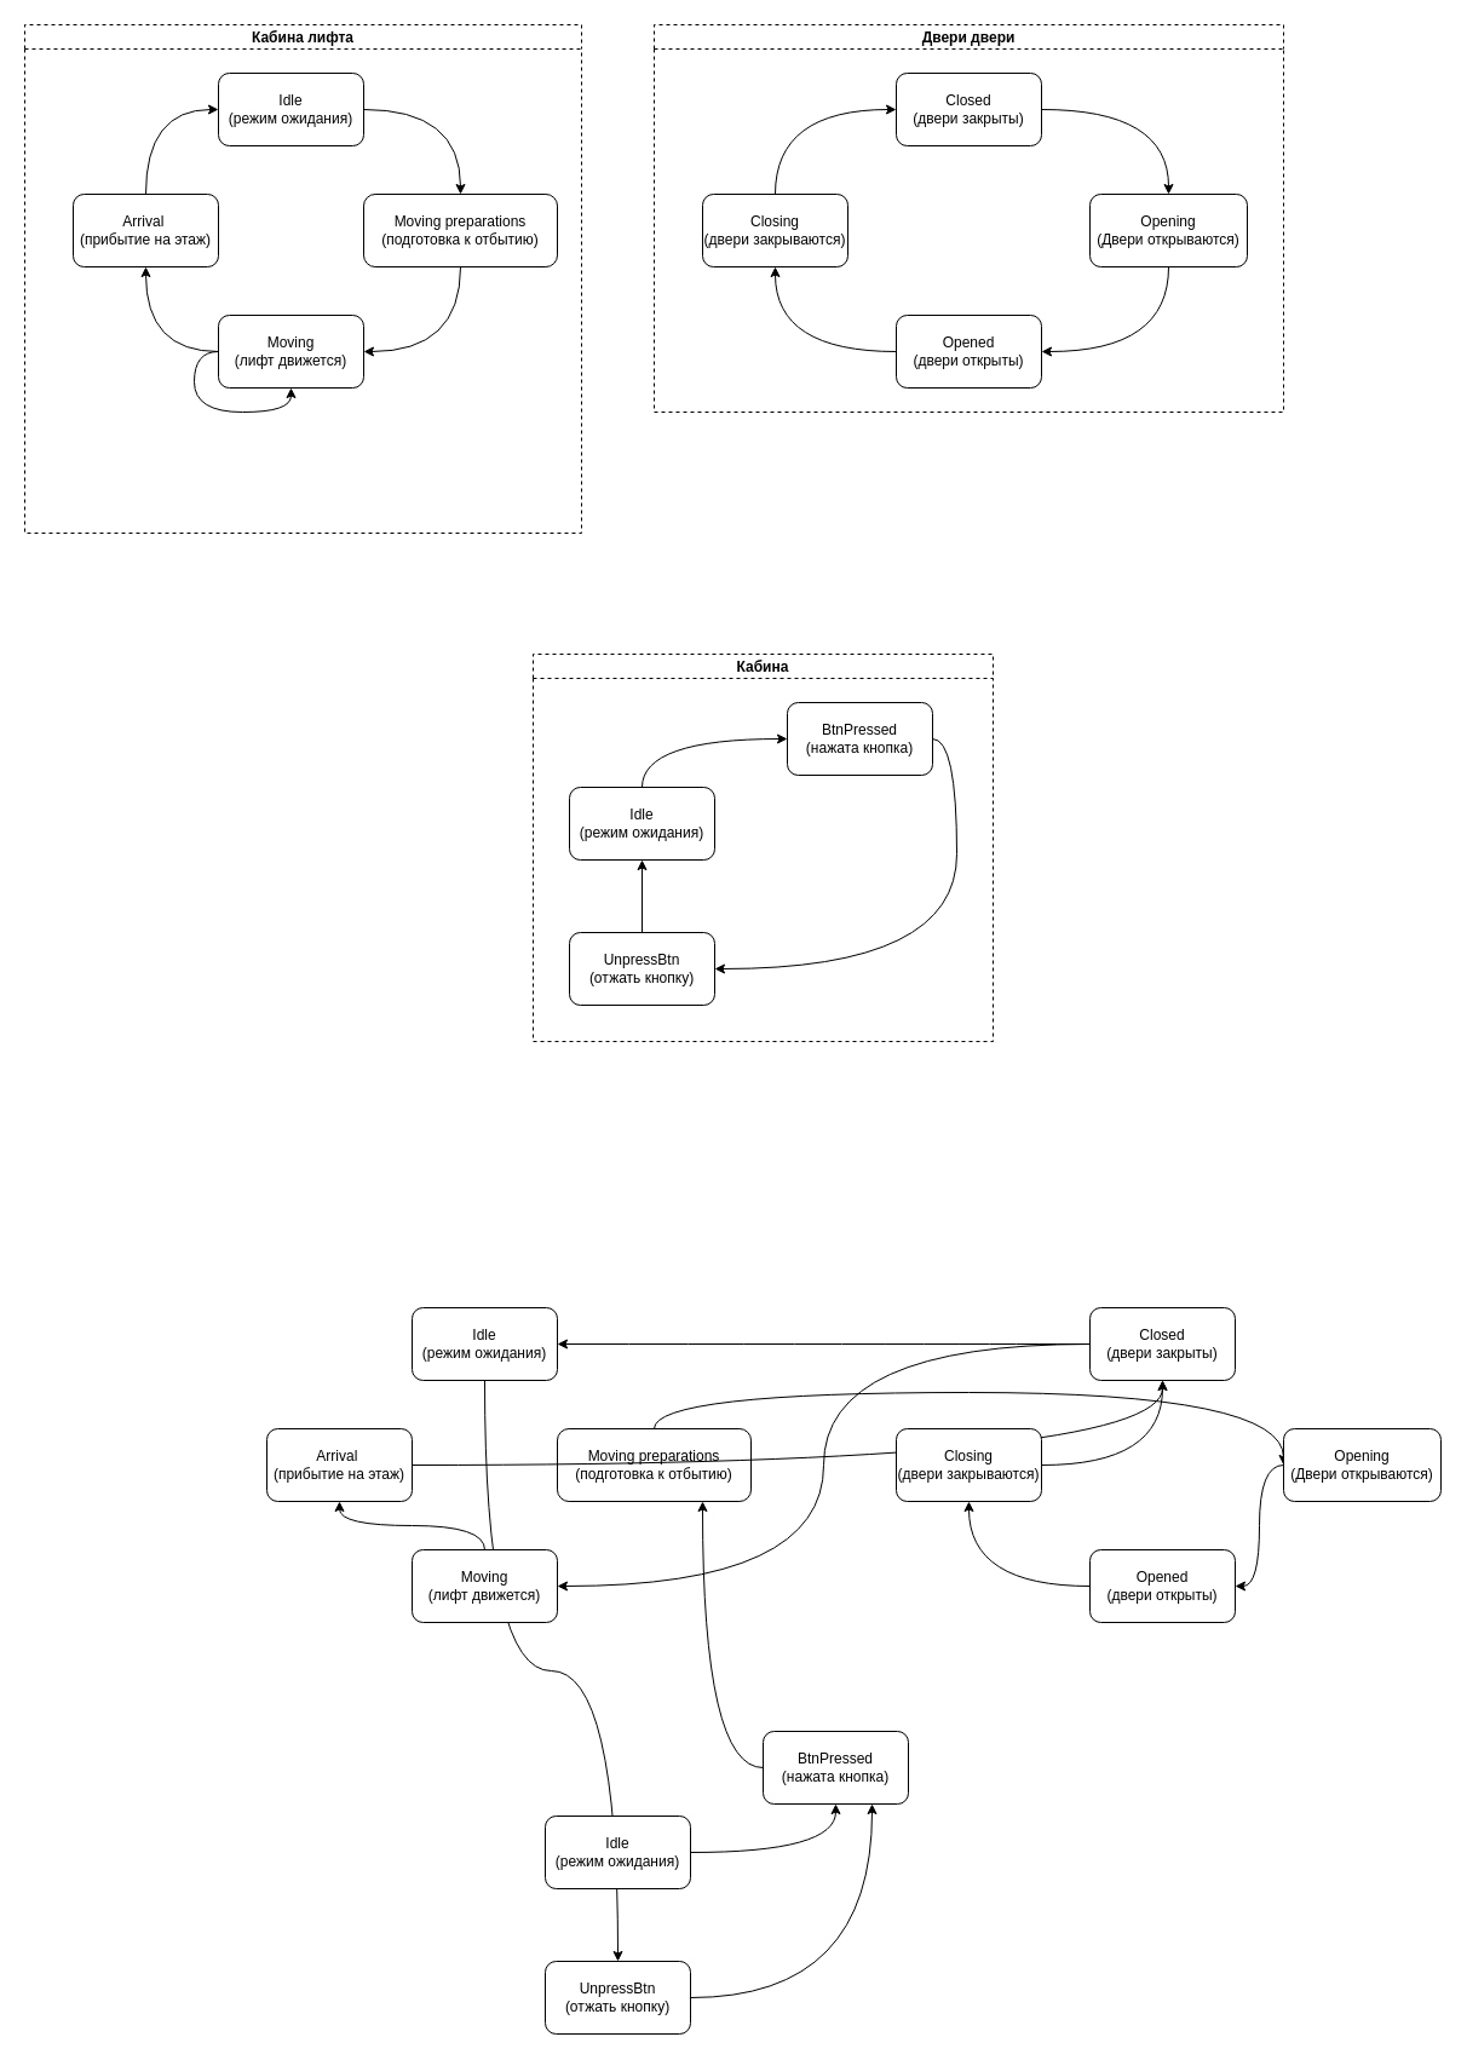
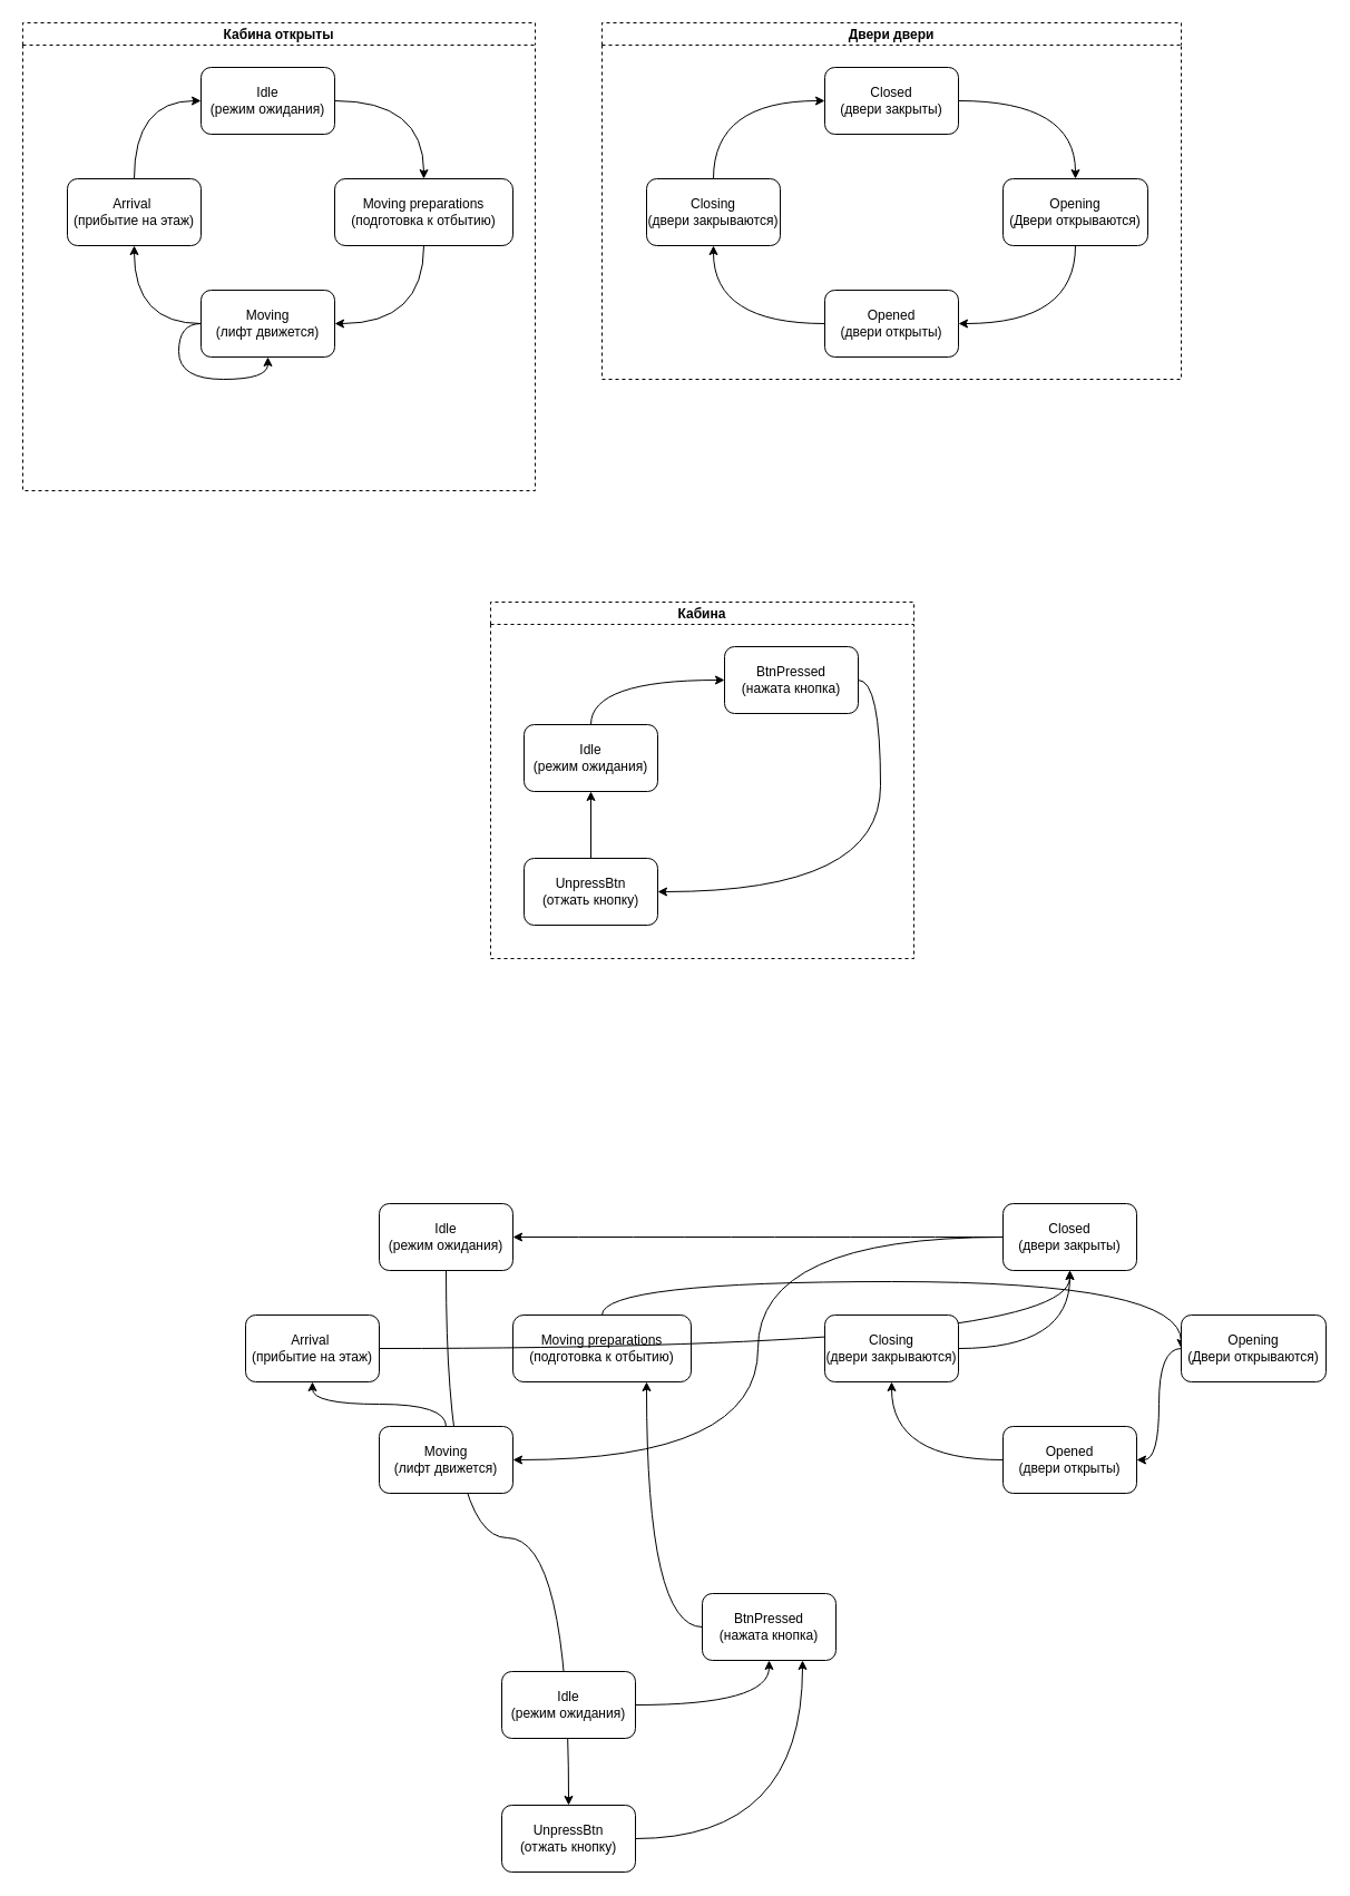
  <mxCell id="0" />
  <mxCell id="1" parent="0" />
  <mxCell id="2" style="edgeStyle=orthogonalEdgeStyle;rounded=0;orthogonalLoop=1;jettySize=auto;html=1;entryX=0.5;entryY=0;entryDx=0;entryDy=0;curved=1;" parent="1" source="3" target="5" edge="1"><mxGeometry relative="1" as="geometry"><Array as="points"><mxPoint x="380" y="90" /></Array></mxGeometry></mxCell>
  <mxCell id="3" value="Idle&lt;br&gt;(режим ожидания)" style="rounded=1;whiteSpace=wrap;html=1;" parent="1" vertex="1"><mxGeometry x="180" y="60" width="120" height="60" as="geometry" /></mxCell>
  <mxCell id="4" style="edgeStyle=orthogonalEdgeStyle;rounded=0;orthogonalLoop=1;jettySize=auto;html=1;entryX=1;entryY=0.5;entryDx=0;entryDy=0;curved=1;" parent="1" source="5" target="7" edge="1"><mxGeometry relative="1" as="geometry" /></mxCell>
  <mxCell id="5" value="Moving preparations&lt;br&gt;(подготовка к отбытию)" style="rounded=1;whiteSpace=wrap;html=1;arcSize=16;" parent="1" vertex="1"><mxGeometry x="300" y="160" width="160" height="60" as="geometry" /></mxCell>
  <mxCell id="6" style="edgeStyle=orthogonalEdgeStyle;rounded=0;orthogonalLoop=1;jettySize=auto;html=1;entryX=0.5;entryY=1;entryDx=0;entryDy=0;curved=1;" parent="1" source="7" target="9" edge="1"><mxGeometry relative="1" as="geometry"><Array as="points"><mxPoint x="120" y="290" /></Array></mxGeometry></mxCell>
  <mxCell id="7" value="Moving&lt;br&gt;(лифт движется)" style="rounded=1;whiteSpace=wrap;html=1;" parent="1" vertex="1"><mxGeometry x="180" y="260" width="120" height="60" as="geometry" /></mxCell>
  <mxCell id="8" style="edgeStyle=orthogonalEdgeStyle;rounded=0;orthogonalLoop=1;jettySize=auto;html=1;entryX=0;entryY=0.5;entryDx=0;entryDy=0;curved=1;" parent="1" source="9" target="3" edge="1"><mxGeometry relative="1" as="geometry" /></mxCell>
  <mxCell id="9" value="Arrival&amp;nbsp;&lt;br&gt;(прибытие на этаж)" style="rounded=1;whiteSpace=wrap;html=1;" parent="1" vertex="1"><mxGeometry x="60" y="160" width="120" height="60" as="geometry" /></mxCell>
- <mxCell id="10" value="Кабина лифта" style="swimlane;startSize=20;dashed=1;" parent="1" vertex="1"><mxGeometry x="20" y="20" width="460" height="420" as="geometry" /></mxCell>
+ <mxCell id="10" value="Кабина открыты" style="swimlane;startSize=20;dashed=1;" parent="1" vertex="1"><mxGeometry x="20" y="20" width="460" height="420" as="geometry" /></mxCell>
  <mxCell id="11" style="edgeStyle=orthogonalEdgeStyle;rounded=0;orthogonalLoop=1;jettySize=auto;html=1;curved=1;" parent="1" source="12" target="14" edge="1"><mxGeometry relative="1" as="geometry" /></mxCell>
  <mxCell id="12" value="Closed&lt;br&gt;(двери закрыты)" style="rounded=1;whiteSpace=wrap;html=1;" parent="1" vertex="1"><mxGeometry x="740" y="60" width="120" height="60" as="geometry" /></mxCell>
  <mxCell id="13" style="edgeStyle=orthogonalEdgeStyle;rounded=0;orthogonalLoop=1;jettySize=auto;html=1;entryX=1;entryY=0.5;entryDx=0;entryDy=0;curved=1;" parent="1" source="14" target="16" edge="1"><mxGeometry relative="1" as="geometry"><Array as="points"><mxPoint x="965" y="290" /></Array></mxGeometry></mxCell>
  <mxCell id="14" value="Opening&lt;br&gt;(Двери открываются)" style="rounded=1;whiteSpace=wrap;html=1;" parent="1" vertex="1"><mxGeometry x="900" y="160" width="130" height="60" as="geometry" /></mxCell>
  <mxCell id="15" style="edgeStyle=orthogonalEdgeStyle;rounded=0;orthogonalLoop=1;jettySize=auto;html=1;entryX=0.5;entryY=1;entryDx=0;entryDy=0;curved=1;" parent="1" source="16" target="18" edge="1"><mxGeometry relative="1" as="geometry" /></mxCell>
  <mxCell id="16" value="Opened&lt;br&gt;(двери открыты)" style="rounded=1;whiteSpace=wrap;html=1;" parent="1" vertex="1"><mxGeometry x="740" y="260" width="120" height="60" as="geometry" /></mxCell>
  <mxCell id="17" style="edgeStyle=orthogonalEdgeStyle;rounded=0;orthogonalLoop=1;jettySize=auto;html=1;entryX=0;entryY=0.5;entryDx=0;entryDy=0;curved=1;" parent="1" source="18" target="12" edge="1"><mxGeometry relative="1" as="geometry"><Array as="points"><mxPoint x="640" y="90" /></Array></mxGeometry></mxCell>
  <mxCell id="18" value="Closing&lt;br&gt;(двери закрываются)" style="rounded=1;whiteSpace=wrap;html=1;" parent="1" vertex="1"><mxGeometry x="580" y="160" width="120" height="60" as="geometry" /></mxCell>
  <mxCell id="19" value="Двери двери" style="swimlane;startSize=20;dashed=1;" parent="1" vertex="1"><mxGeometry x="540" y="20" width="520" height="320" as="geometry" /></mxCell>
  <mxCell id="20" style="edgeStyle=orthogonalEdgeStyle;curved=1;rounded=0;orthogonalLoop=1;jettySize=auto;html=1;entryX=1;entryY=0.5;entryDx=0;entryDy=0;" parent="1" source="21" target="23" edge="1"><mxGeometry relative="1" as="geometry"><Array as="points"><mxPoint x="790" y="610" /><mxPoint x="790" y="800" /></Array></mxGeometry></mxCell>
  <mxCell id="21" value="BtnPressed&lt;br&gt;(нажата кнопка)" style="rounded=1;whiteSpace=wrap;html=1;" parent="1" vertex="1"><mxGeometry x="650" y="580" width="120" height="60" as="geometry" /></mxCell>
  <mxCell id="22" style="edgeStyle=orthogonalEdgeStyle;rounded=0;orthogonalLoop=1;jettySize=auto;html=1;entryX=0.5;entryY=1;entryDx=0;entryDy=0;" parent="1" source="23" target="25" edge="1"><mxGeometry relative="1" as="geometry" /></mxCell>
  <mxCell id="23" value="UnpressBtn&lt;br&gt;(отжать кнопку)" style="rounded=1;whiteSpace=wrap;html=1;" parent="1" vertex="1"><mxGeometry x="470" y="770" width="120" height="60" as="geometry" /></mxCell>
  <mxCell id="24" style="edgeStyle=orthogonalEdgeStyle;curved=1;rounded=0;orthogonalLoop=1;jettySize=auto;html=1;entryX=0;entryY=0.5;entryDx=0;entryDy=0;" parent="1" source="25" target="21" edge="1"><mxGeometry relative="1" as="geometry"><Array as="points"><mxPoint x="530" y="610" /></Array></mxGeometry></mxCell>
  <mxCell id="25" value="Idle&lt;br&gt;(режим ожидания)" style="rounded=1;whiteSpace=wrap;html=1;" parent="1" vertex="1"><mxGeometry x="470" y="650" width="120" height="60" as="geometry" /></mxCell>
  <mxCell id="26" value="Кабина" style="swimlane;startSize=20;dashed=1;" parent="1" vertex="1"><mxGeometry x="440" y="540" width="380" height="320" as="geometry" /></mxCell>
  <mxCell id="27" style="edgeStyle=orthogonalEdgeStyle;curved=1;rounded=0;orthogonalLoop=1;jettySize=auto;html=1;entryX=0.5;entryY=0;entryDx=0;entryDy=0;" parent="1" source="28" target="47" edge="1"><mxGeometry relative="1" as="geometry" /></mxCell>
  <mxCell id="28" value="Idle&lt;br&gt;(режим ожидания)" style="rounded=1;whiteSpace=wrap;html=1;" parent="1" vertex="1"><mxGeometry x="340" y="1080" width="120" height="60" as="geometry" /></mxCell>
  <mxCell id="29" style="edgeStyle=orthogonalEdgeStyle;curved=1;rounded=0;orthogonalLoop=1;jettySize=auto;html=1;entryX=0;entryY=0.5;entryDx=0;entryDy=0;" parent="1" source="30" target="39" edge="1"><mxGeometry relative="1" as="geometry"><Array as="points"><mxPoint x="540" y="1150" /><mxPoint x="1060" y="1150" /></Array></mxGeometry></mxCell>
  <mxCell id="30" value="Moving preparations&lt;br&gt;(подготовка к отбытию)" style="rounded=1;whiteSpace=wrap;html=1;arcSize=16;" parent="1" vertex="1"><mxGeometry x="460" y="1180" width="160" height="60" as="geometry" /></mxCell>
  <mxCell id="31" style="edgeStyle=orthogonalEdgeStyle;curved=1;rounded=0;orthogonalLoop=1;jettySize=auto;html=1;entryX=0.5;entryY=1;entryDx=0;entryDy=0;" parent="1" source="32" target="34" edge="1"><mxGeometry relative="1" as="geometry" /></mxCell>
  <mxCell id="32" value="Moving&lt;br&gt;(лифт движется)" style="rounded=1;whiteSpace=wrap;html=1;" parent="1" vertex="1"><mxGeometry x="340" y="1280" width="120" height="60" as="geometry" /></mxCell>
  <mxCell id="33" style="edgeStyle=orthogonalEdgeStyle;curved=1;rounded=0;orthogonalLoop=1;jettySize=auto;html=1;" parent="1" source="34" target="37" edge="1"><mxGeometry relative="1" as="geometry" /></mxCell>
  <mxCell id="34" value="Arrival&amp;nbsp;&lt;br&gt;(прибытие на этаж)" style="rounded=1;whiteSpace=wrap;html=1;" parent="1" vertex="1"><mxGeometry x="220" y="1180" width="120" height="60" as="geometry" /></mxCell>
  <mxCell id="35" style="edgeStyle=orthogonalEdgeStyle;curved=1;rounded=0;orthogonalLoop=1;jettySize=auto;html=1;entryX=1;entryY=0.5;entryDx=0;entryDy=0;" parent="1" source="37" target="32" edge="1"><mxGeometry relative="1" as="geometry" /></mxCell>
  <mxCell id="36" style="edgeStyle=orthogonalEdgeStyle;curved=1;rounded=0;orthogonalLoop=1;jettySize=auto;html=1;entryX=1;entryY=0.5;entryDx=0;entryDy=0;" parent="1" source="37" target="28" edge="1"><mxGeometry relative="1" as="geometry" /></mxCell>
  <mxCell id="37" value="Closed&lt;br&gt;(двери закрыты)" style="rounded=1;whiteSpace=wrap;html=1;" parent="1" vertex="1"><mxGeometry x="900" y="1080" width="120" height="60" as="geometry" /></mxCell>
  <mxCell id="38" style="edgeStyle=orthogonalEdgeStyle;curved=1;rounded=0;orthogonalLoop=1;jettySize=auto;html=1;entryX=1;entryY=0.5;entryDx=0;entryDy=0;" parent="1" source="39" target="41" edge="1"><mxGeometry relative="1" as="geometry" /></mxCell>
  <mxCell id="39" value="Opening&lt;br&gt;(Двери открываются)" style="rounded=1;whiteSpace=wrap;html=1;" parent="1" vertex="1"><mxGeometry x="1060" y="1180" width="130" height="60" as="geometry" /></mxCell>
  <mxCell id="40" style="edgeStyle=orthogonalEdgeStyle;curved=1;rounded=0;orthogonalLoop=1;jettySize=auto;html=1;entryX=0.5;entryY=1;entryDx=0;entryDy=0;" parent="1" source="41" target="43" edge="1"><mxGeometry relative="1" as="geometry" /></mxCell>
  <mxCell id="41" value="Opened&lt;br&gt;(двери открыты)" style="rounded=1;whiteSpace=wrap;html=1;" parent="1" vertex="1"><mxGeometry x="900" y="1280" width="120" height="60" as="geometry" /></mxCell>
  <mxCell id="42" style="edgeStyle=orthogonalEdgeStyle;curved=1;rounded=0;orthogonalLoop=1;jettySize=auto;html=1;entryX=0.5;entryY=1;entryDx=0;entryDy=0;" parent="1" source="43" target="37" edge="1"><mxGeometry relative="1" as="geometry" /></mxCell>
  <mxCell id="43" value="Closing&lt;br&gt;(двери закрываются)" style="rounded=1;whiteSpace=wrap;html=1;" parent="1" vertex="1"><mxGeometry x="740" y="1180" width="120" height="60" as="geometry" /></mxCell>
  <mxCell id="44" style="edgeStyle=orthogonalEdgeStyle;curved=1;rounded=0;orthogonalLoop=1;jettySize=auto;html=1;entryX=0.75;entryY=1;entryDx=0;entryDy=0;" parent="1" source="45" target="30" edge="1"><mxGeometry relative="1" as="geometry" /></mxCell>
  <mxCell id="45" value="BtnPressed&lt;br&gt;(нажата кнопка)" style="rounded=1;whiteSpace=wrap;html=1;" parent="1" vertex="1"><mxGeometry x="630" y="1430" width="120" height="60" as="geometry" /></mxCell>
  <mxCell id="46" style="edgeStyle=orthogonalEdgeStyle;curved=1;rounded=0;orthogonalLoop=1;jettySize=auto;html=1;entryX=0.75;entryY=1;entryDx=0;entryDy=0;" parent="1" source="47" target="45" edge="1"><mxGeometry relative="1" as="geometry" /></mxCell>
  <mxCell id="47" value="UnpressBtn&lt;br&gt;(отжать кнопку)" style="rounded=1;whiteSpace=wrap;html=1;" parent="1" vertex="1"><mxGeometry x="450" y="1620" width="120" height="60" as="geometry" /></mxCell>
  <mxCell id="48" value="" style="edgeStyle=orthogonalEdgeStyle;curved=1;rounded=0;orthogonalLoop=1;jettySize=auto;html=1;" parent="1" source="49" target="45" edge="1"><mxGeometry relative="1" as="geometry" /></mxCell>
  <mxCell id="49" value="Idle&lt;br&gt;(режим ожидания)" style="rounded=1;whiteSpace=wrap;html=1;" parent="1" vertex="1"><mxGeometry x="450" y="1500" width="120" height="60" as="geometry" /></mxCell>
  <mxCell id="50" style="edgeStyle=orthogonalEdgeStyle;rounded=0;orthogonalLoop=1;jettySize=auto;html=1;exitX=0;exitY=0.5;exitDx=0;exitDy=0;entryX=0.5;entryY=1;entryDx=0;entryDy=0;curved=1;" edge="1" parent="1" source="7" target="7"><mxGeometry relative="1" as="geometry"><mxPoint x="310" y="300" as="targetPoint" /></mxGeometry></mxCell>
